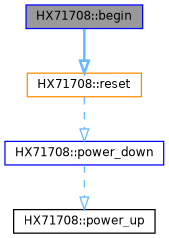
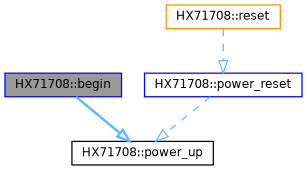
  digraph {
    rankdir=TB
    node [color=blue fillcolor=white fontname=Helvetica fontsize=10 shape=box style=filled]
    edge [arrowhead=onormal color=steelblue1 fontname=Helvetica fontsize=10 labelfontname=Helvetica labelfontsize=10 style=dashed]
    n1 [fillcolor=grey60 fontcolor=black height=0.2 label="HX71708::begin" width=0.4]
    n2 [color=darkorange height=0.2 label="HX71708::reset" width=0.4]
-   n3 [height=0.2 label="HX71708::power_down" width=0.4]
+   n3 [height=0.2 label="HX71708::power_reset" width=0.4]
    n4 [color=black height=0.2 label="HX71708::power_up" width=0.4]
-   n1 -> n2 [style=bold]
+   n1 -> n4 [style=bold]
    n2 -> n3
    n3 -> n4
  }
